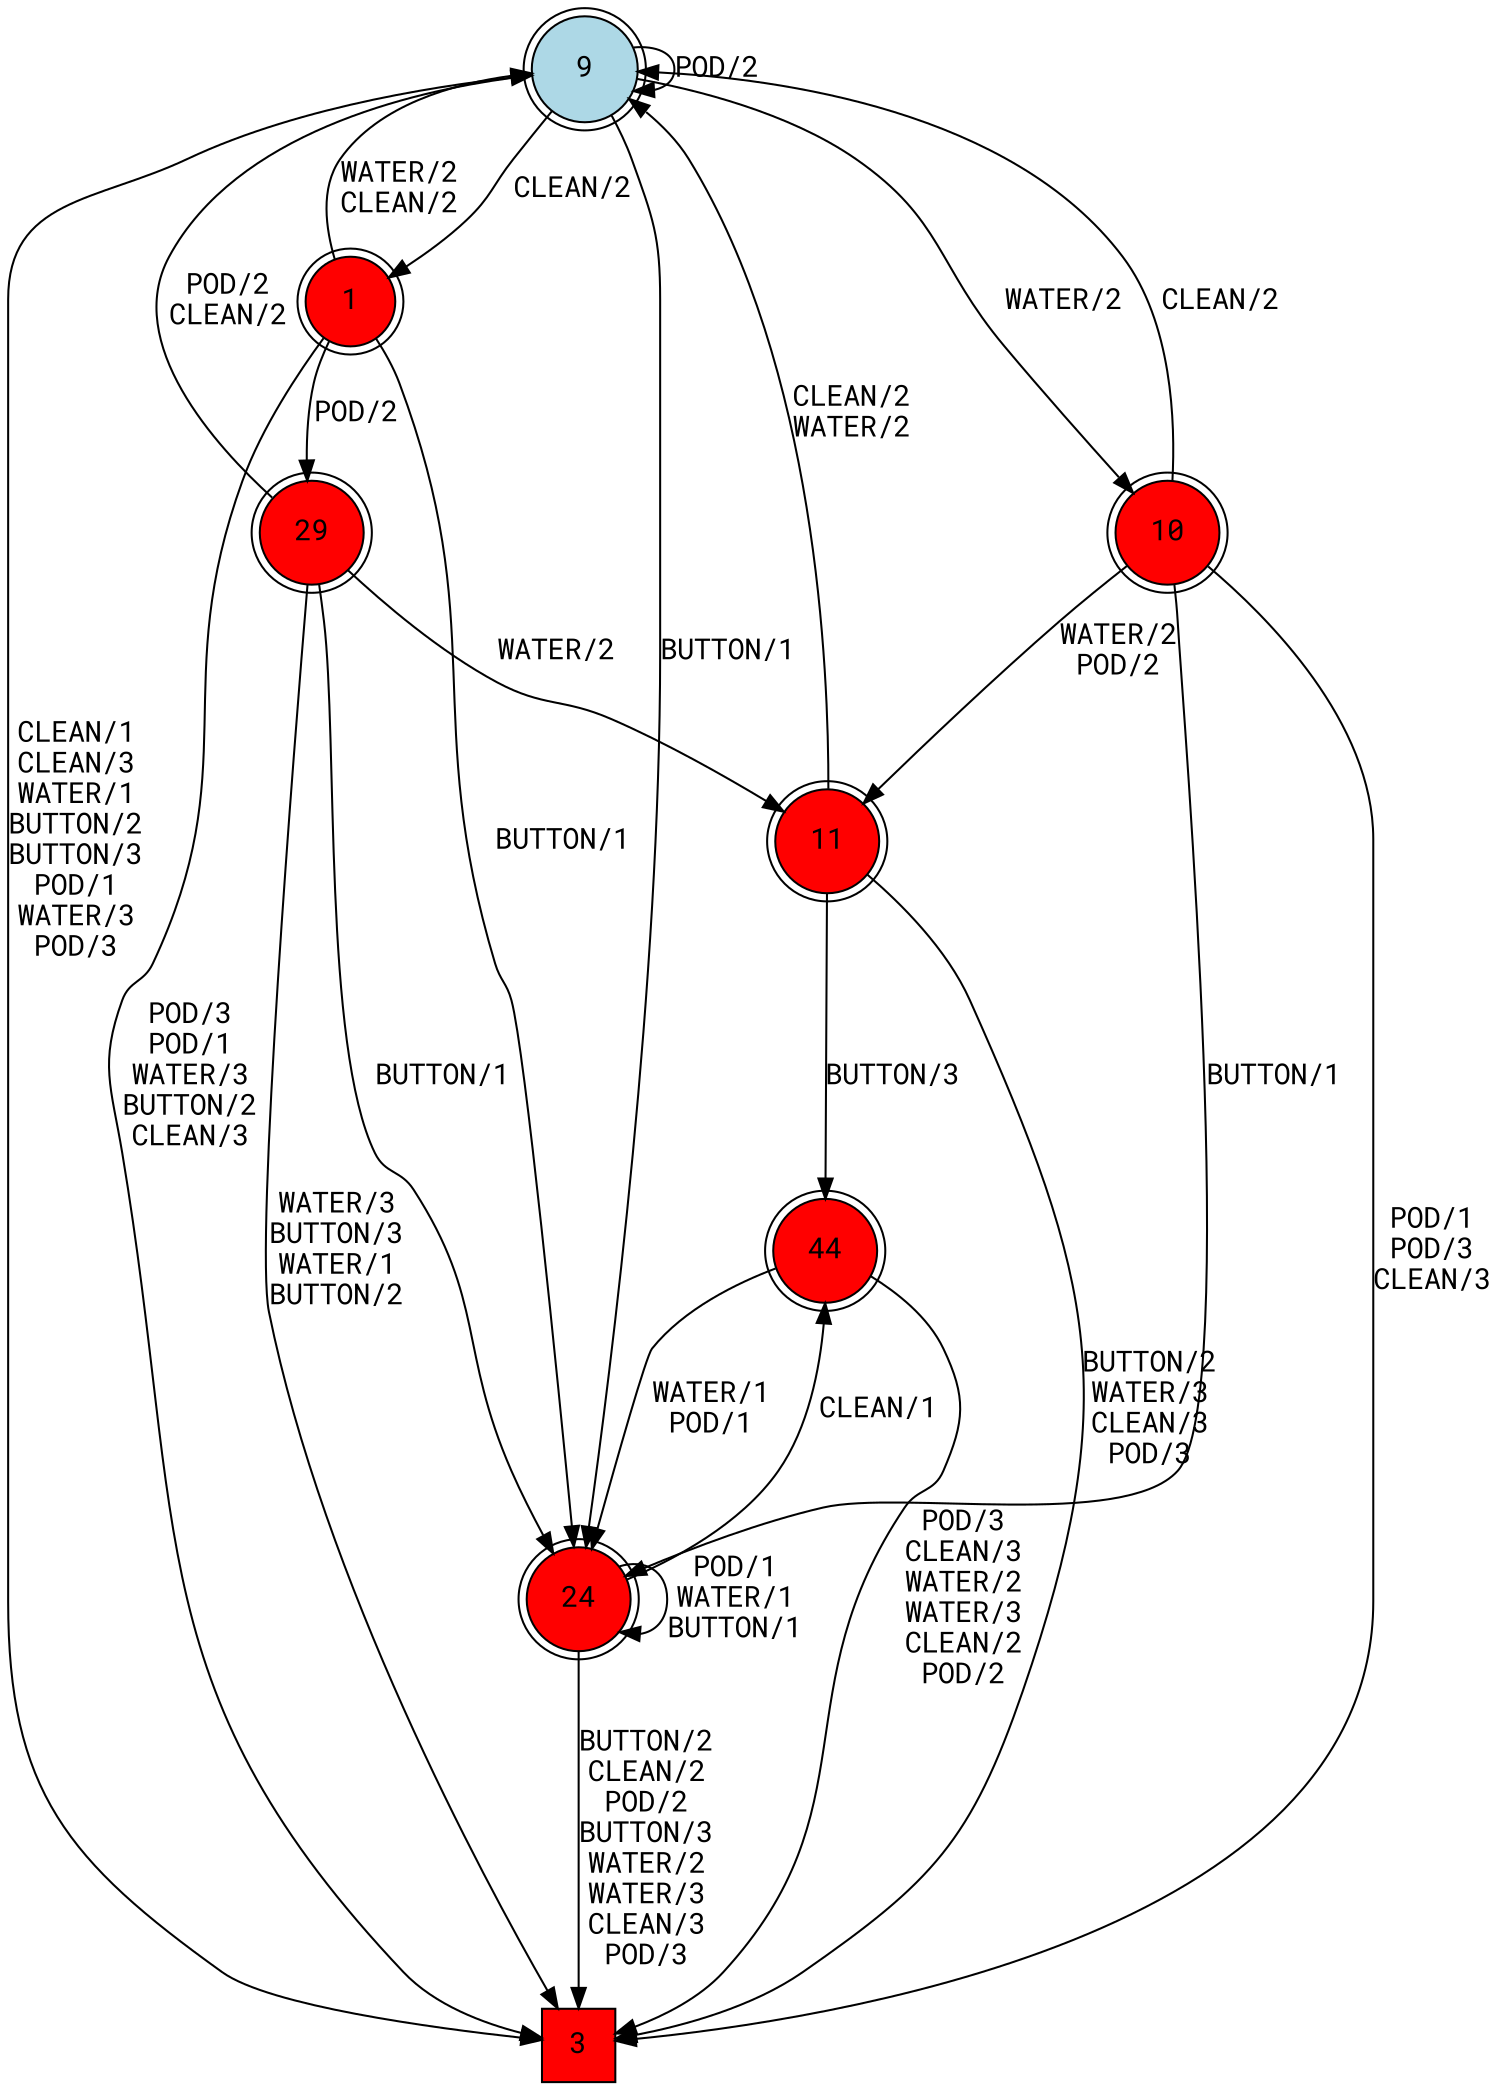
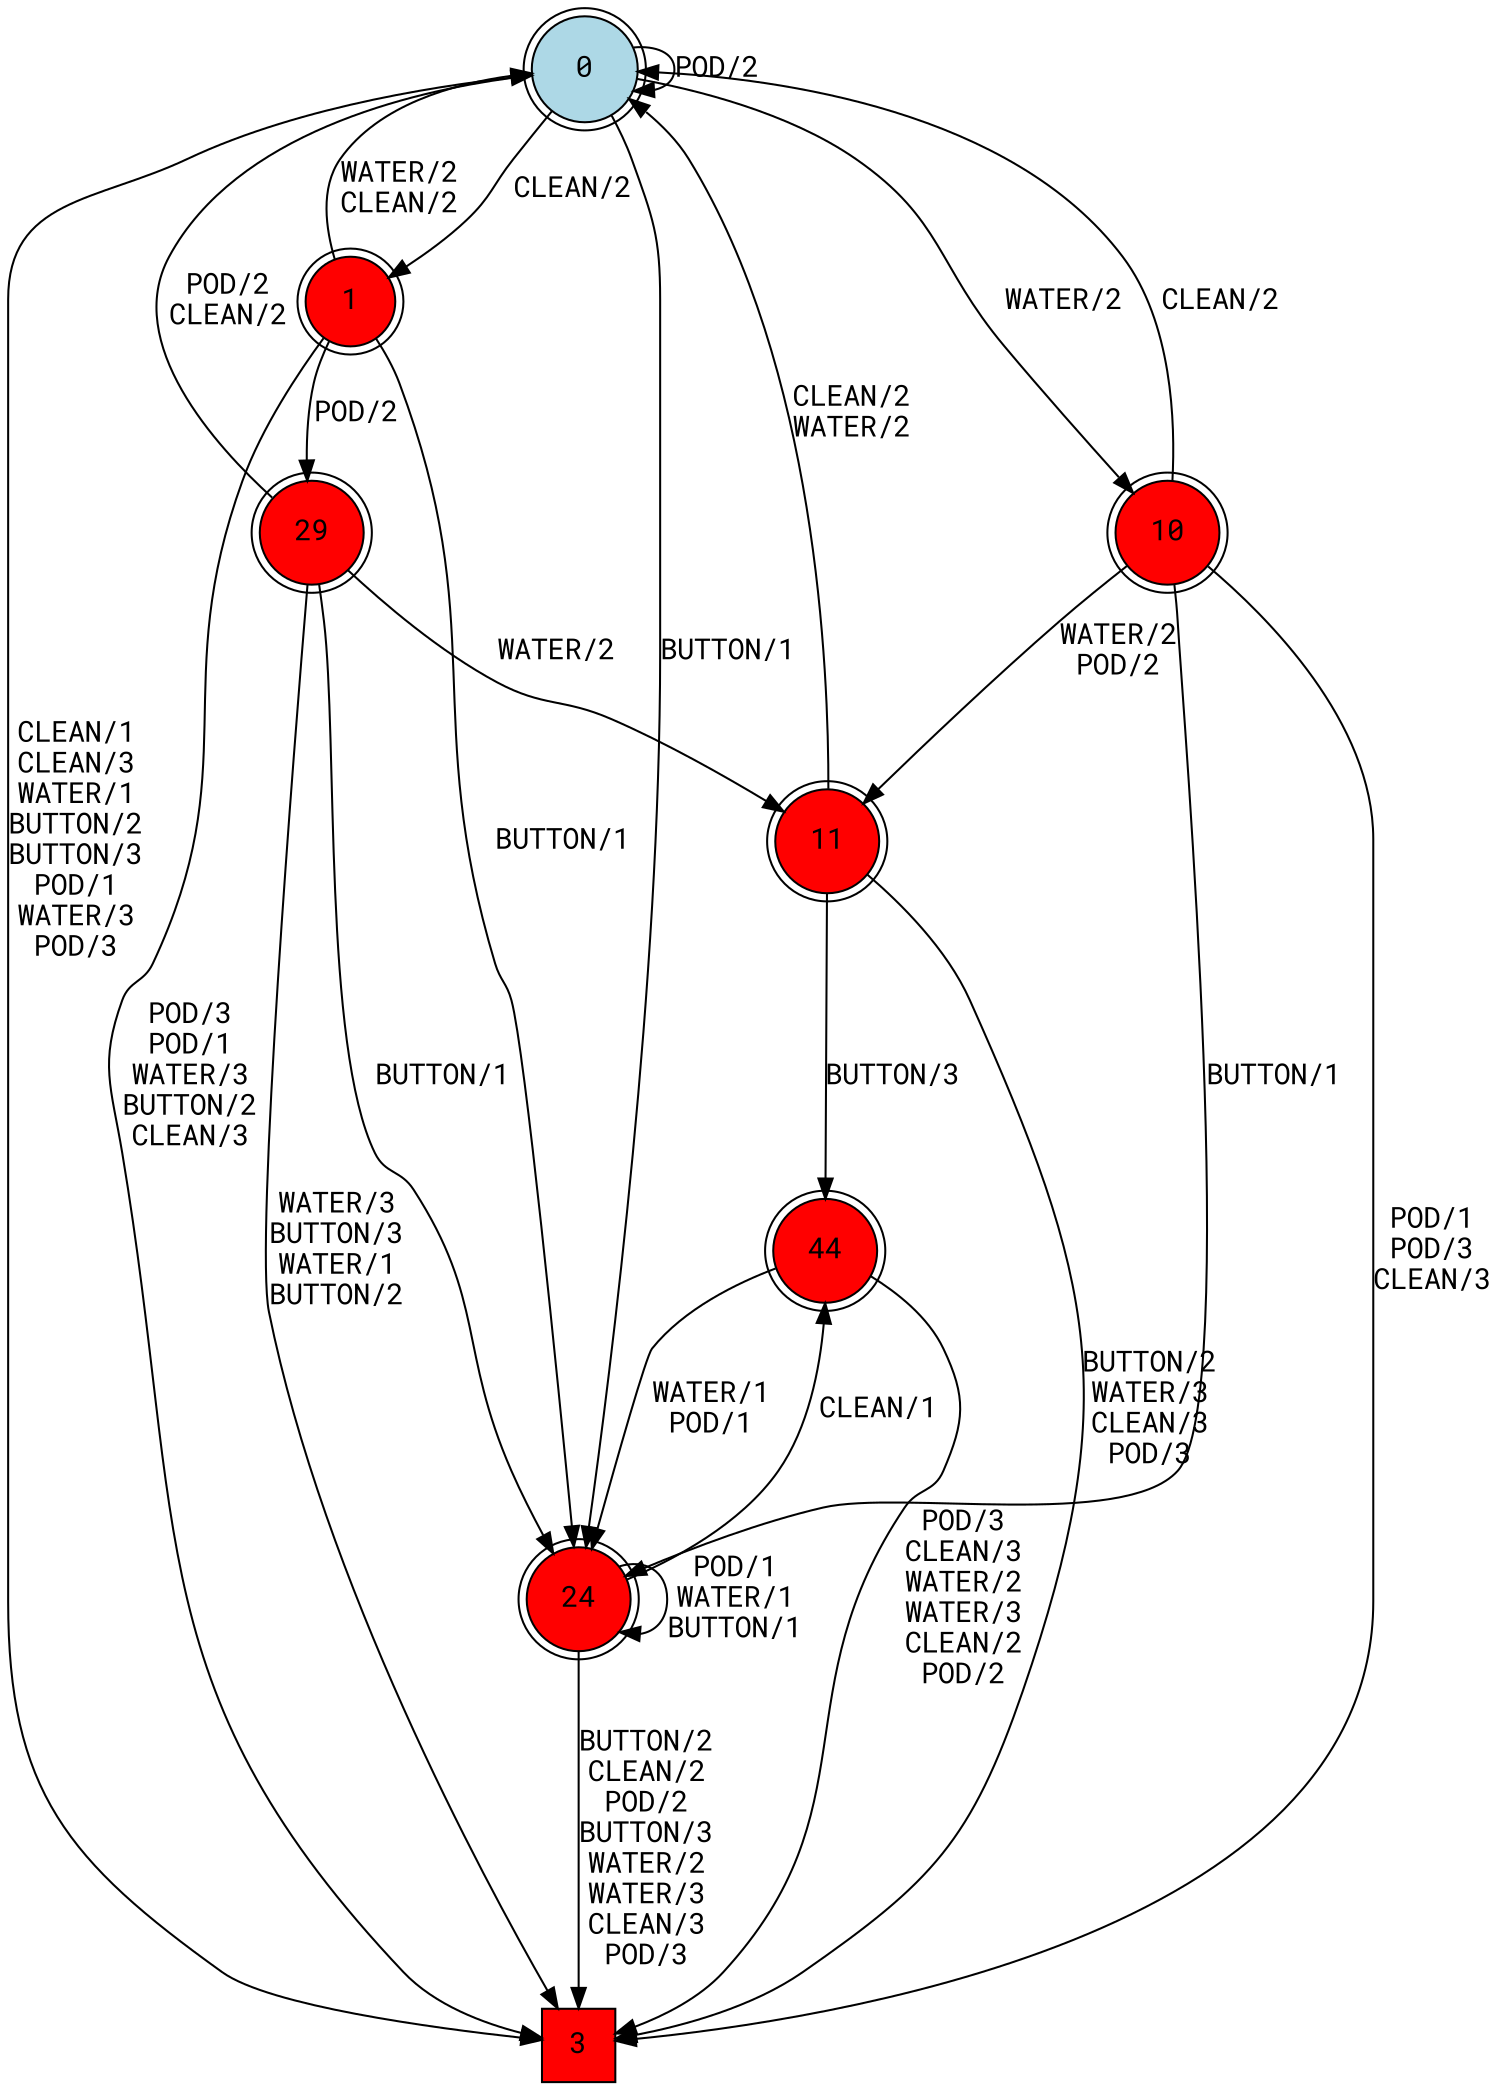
  digraph {
    rankdir=TB
    fontname="Roboto Mono"
    node [fillcolor=red shape=doublecircle style=filled fontname="Roboto Mono"]
    edge [fontname="Roboto Mono"]
-   0 [fillcolor=lightblue isInitial=True label=9]
+   0 [fillcolor=lightblue isInitial=True]
    1
    3 [shape=square]
    10
    24
    29
    11
    44
    0 -> 0 [label="POD/2"]
    0 -> 1 [label="CLEAN/2"]
    0 -> 3 [label="CLEAN/1\nCLEAN/3\nWATER/1\nBUTTON/2\nBUTTON/3\nPOD/1\nWATER/3\nPOD/3"]
    0 -> 10 [label="WATER/2"]
    0 -> 24 [label="BUTTON/1"]
    1 -> 0 [label="WATER/2\nCLEAN/2"]
    1 -> 3 [label="POD/3\nPOD/1\nWATER/3\nBUTTON/2\nCLEAN/3"]
    1 -> 24 [label="BUTTON/1"]
    1 -> 29 [label="POD/2"]
    10 -> 0 [label="CLEAN/2"]
    10 -> 3 [label="POD/1\nPOD/3\nCLEAN/3"]
    10 -> 24 [label="BUTTON/1"]
    10 -> 11 [label="WATER/2\nPOD/2"]
    24 -> 3 [label="BUTTON/2\nCLEAN/2\nPOD/2\nBUTTON/3\nWATER/2\nWATER/3\nCLEAN/3\nPOD/3"]
    24 -> 24 [label="POD/1\nWATER/1\nBUTTON/1"]
    24 -> 44 [label="CLEAN/1"]
    29 -> 0 [label="POD/2\nCLEAN/2"]
    29 -> 3 [label="WATER/3\nBUTTON/3\nWATER/1\nBUTTON/2"]
    29 -> 24 [label="BUTTON/1"]
    29 -> 11 [label="WATER/2"]
    11 -> 0 [label="CLEAN/2\nWATER/2"]
    11 -> 3 [label="BUTTON/2\nWATER/3\nCLEAN/3\nPOD/3"]
    11 -> 44 [label="BUTTON/3"]
    44 -> 3 [label="POD/3\nCLEAN/3\nWATER/2\nWATER/3\nCLEAN/2\nPOD/2"]
    44 -> 24 [label="WATER/1\nPOD/1"]
  }
